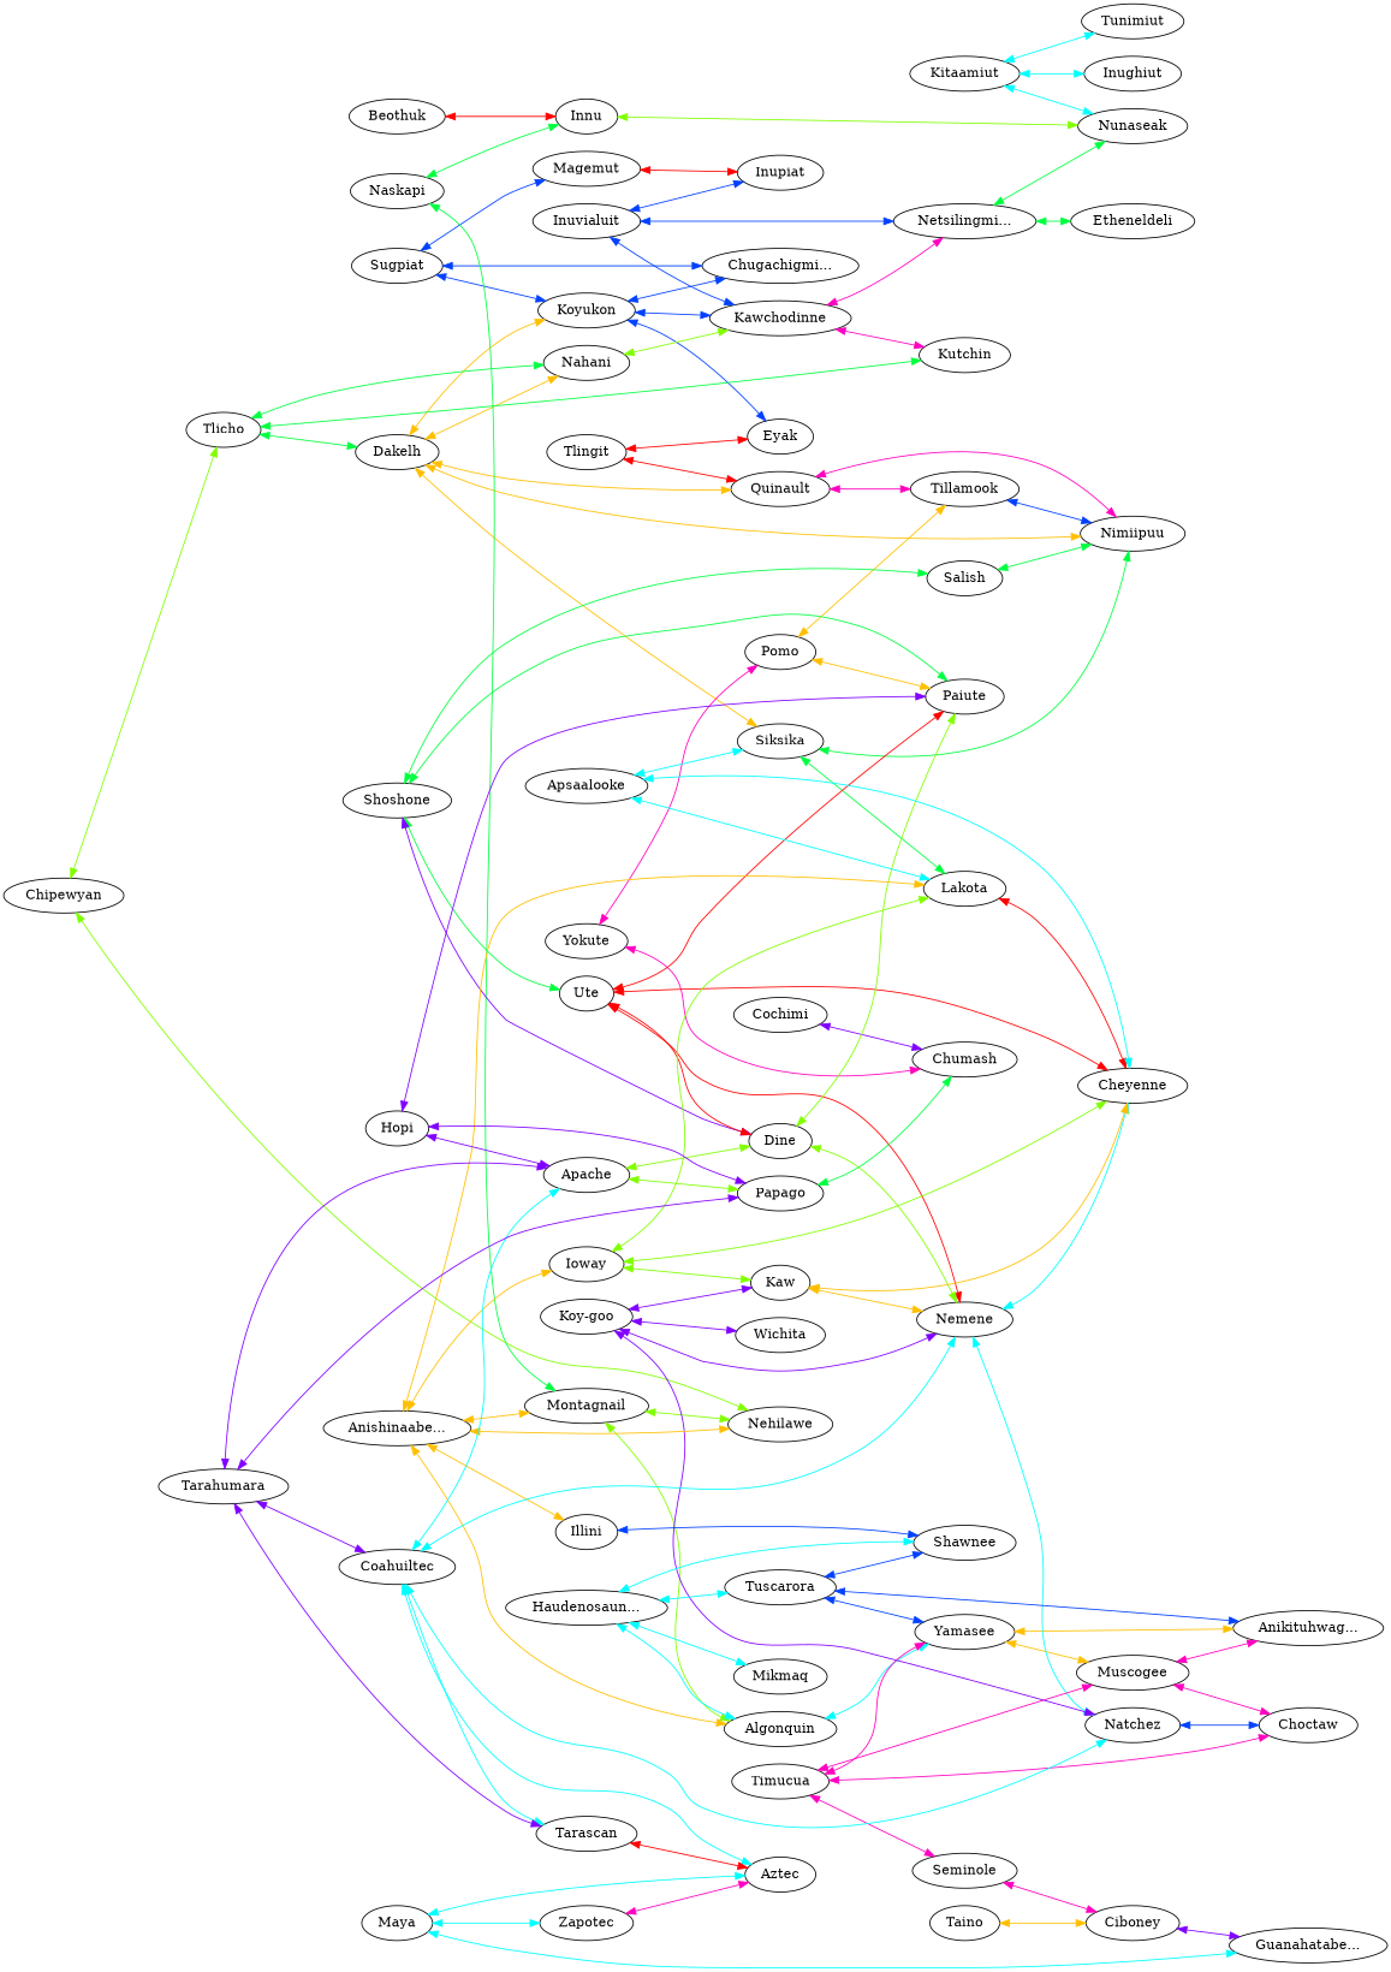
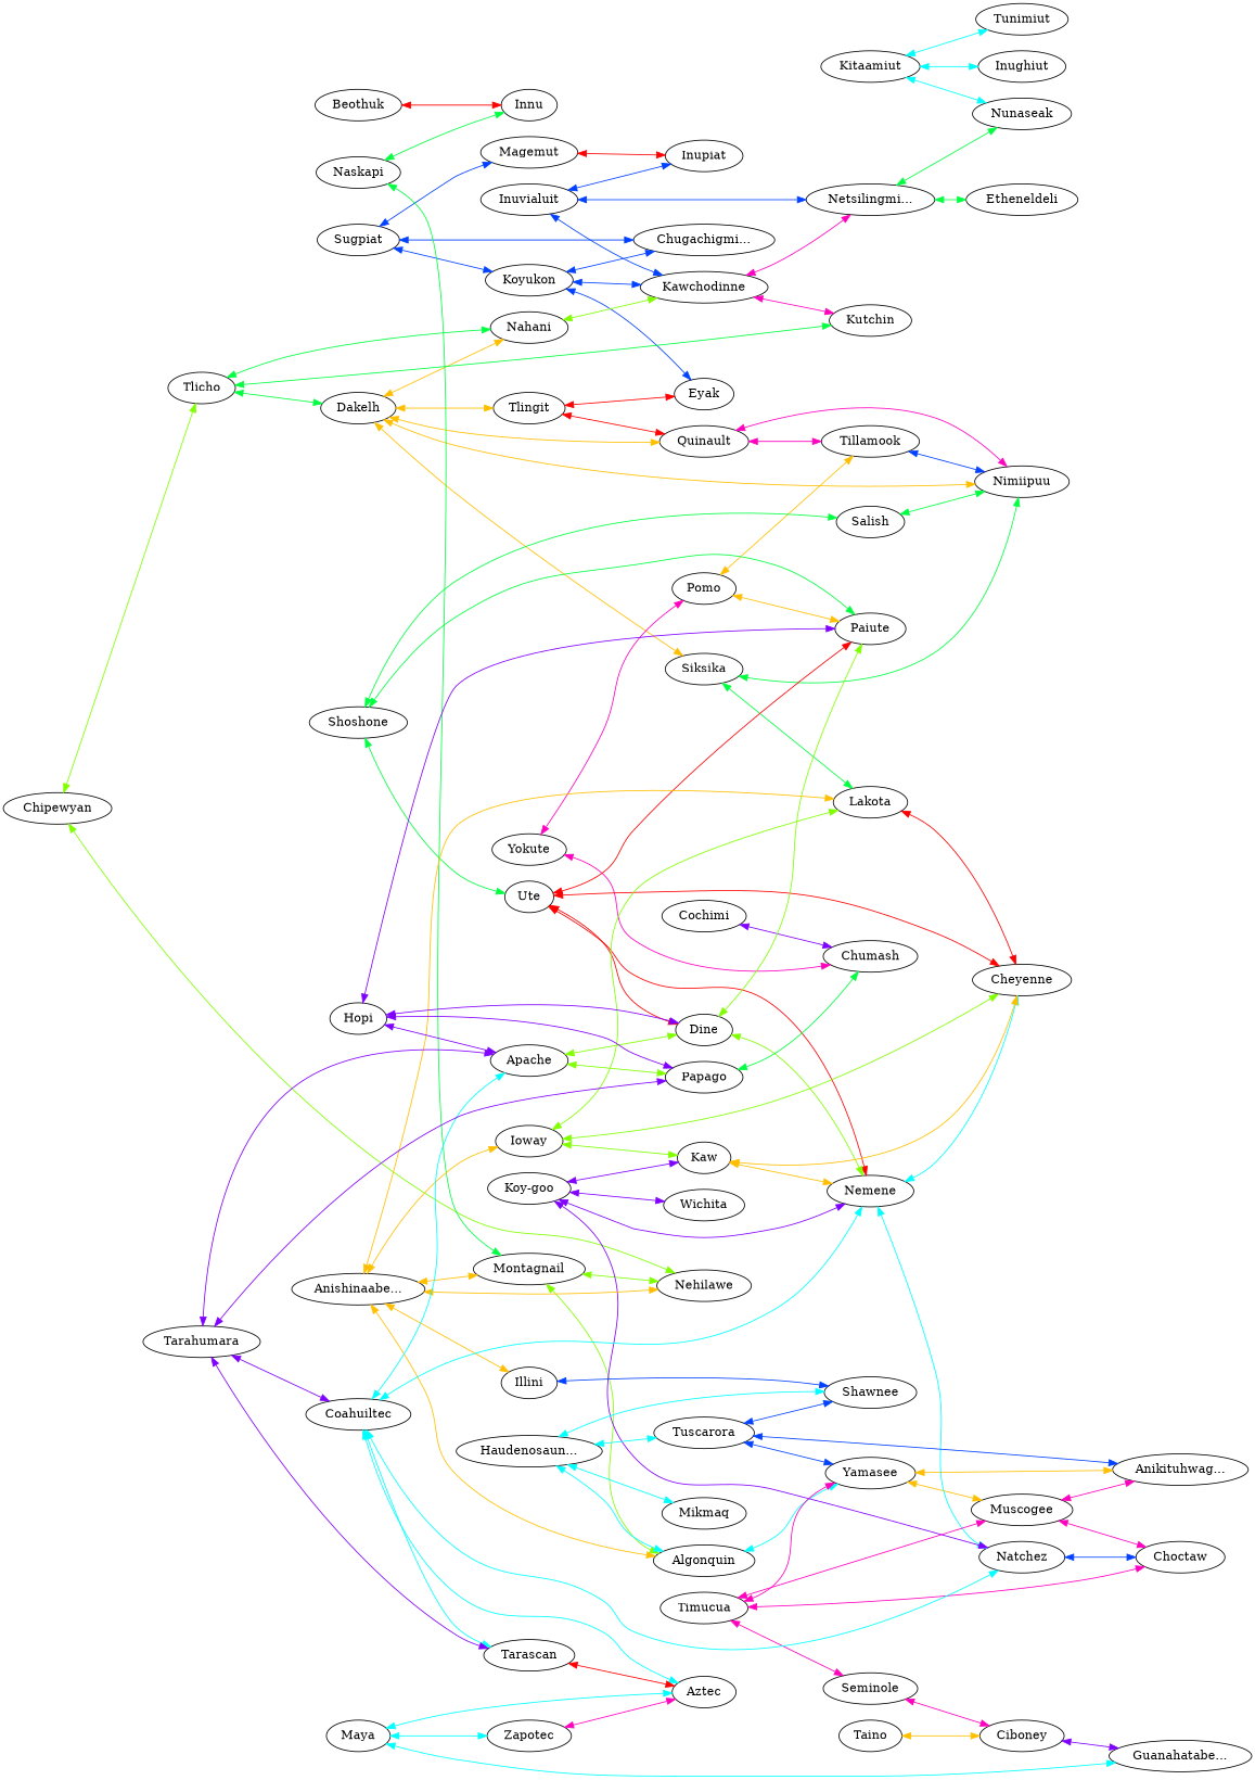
  graph {
    fontname="DejaVu Serif"
    rankdir=LR
    node [fontname="DejaVu Serif"]
    edge [color="0.5,1,1" dir=both fontname="DejaVu Serif"]
    n1 [label=Inughiut]
    n2 [label=Kitaamiut]
    n3 [label=Tunimiut]
    n4 [label=Nunaseak]
    n5 [label="Chugachigmi..."]
    n6 [label=Eyak]
    n7 [label=Sugpiat]
    n8 [label=Magemut]
    n9 [label=Koyukon]
    n10 [label=Inupiat]
    n11 [label=Kawchodinne]
    n12 [label=Inuvialuit]
    n13 [label="Netsilingmi..."]
    n14 [label=Etheneldeli]
    n15 [label=Kutchin]
    n16 [label=Nahani]
    n17 [label=Dakelh]
    n18 [label=Tlingit]
    n19 [label=Quinault]
    n20 [label=Nimiipuu]
    n21 [label=Siksika]
    n22 [label=Tillamook]
    n23 [label=Lakota]
    n24 [label=Tlicho]
    n25 [label=Chipewyan]
    n26 [label=Nehilawe]
    n27 [label=Innu]
    n28 [label=Naskapi]
    n29 [label=Montagnail]
    n30 [label=Algonquin]
    n31 [label=Beothuk]
    n32 [label=Yamasee]
    n33 [label=Salish]
    n34 [label=Pomo]
    n35 [label=Paiute]
    n36 [label=Yokute]
    n37 [label=Chumash]
    n38 [label=Cochimi]
    n39 [label=Shoshone]
    n40 [label=Ute]
    n41 [label=Cheyenne]
    n42 [label=Nemene]
    n43 [label=Dine]
    n44 [label=Natchez]
-   n45 [label=Apsaalooke]
    n46 [label=Ioway]
    n47 [label=Kaw]
    n48 [label="Koy-goo"]
    n49 [label=Wichita]
    n50 [label=Choctaw]
    n51 [label="Anishinaabe..."]
    n52 [label=Illini]
    n53 [label=Shawnee]
    n54 [label=Mikmaq]
    n55 [label="Haudenosaun..."]
    n56 [label=Tuscarora]
    n57 [label="Anikituhwag..."]
    n58 [label=Muscogee]
    n59 [label=Timucua]
    n60 [label=Seminole]
    n61 [label=Ciboney]
    n62 [label="Guanahatabe..."]
    n63 [label=Coahuiltec]
    n64 [label=Apache]
    n65 [label=Tarascan]
    n66 [label=Aztec]
    n67 [label=Papago]
    n68 [label=Hopi]
    n69 [label=Tarahumara]
    n70 [label=Zapotec]
    n71 [label=Maya]
    n72 [label=Taino]
    n2 -- n1
    n2 -- n3
    n2 -- n4
    n7 -- n5 [color="0.625,1,1"]
    n7 -- n8 [color="0.625,1,1"]
    n7 -- n9 [color="0.625,1,1"]
    n8 -- n10 [color="1,1,1"]
    n9 -- n5 [color="0.625,1,1"]
    n9 -- n6 [color="0.625,1,1"]
    n9 -- n11 [color="0.625,1,1"]
    n11 -- n13 [color="0.875,1,1"]
    n11 -- n15 [color="0.875,1,1"]
    n12 -- n10 [color="0.625,1,1"]
    n12 -- n11 [color="0.625,1,1"]
    n12 -- n13 [color="0.625,1,1"]
    n13 -- n4 [color="0.375,1,1"]
    n13 -- n14 [color="0.375,1,1"]
    n16 -- n11 [color="0.25,1,1"]
    n17 -- n16 [color="0.125,1,1"]
-   n17 -- n9 [color="0.125,1,1"]
+   n17 -- n18 [color="0.125,1,1"]
    n17 -- n19 [color="0.125,1,1"]
    n17 -- n20 [color="0.125,1,1"]
    n17 -- n21 [color="0.125,1,1"]
    n18 -- n6 [color="1,1,1"]
    n18 -- n19 [color="1,1,1"]
    n19 -- n20 [color="0.875,1,1"]
    n19 -- n22 [color="0.875,1,1"]
    n21 -- n20 [color="0.375,1,1"]
    n21 -- n23 [color="0.375,1,1"]
    n22 -- n20 [color="0.625,1,1"]
    n23 -- n41 [color="1,1,1"]
    n24 -- n15 [color="0.375,1,1"]
    n24 -- n16 [color="0.375,1,1"]
    n24 -- n17 [color="0.375,1,1"]
    n25 -- n24 [color="0.25,1,1"]
    n25 -- n26 [color="0.25,1,1"]
-   n27 -- n4 [color="0.25,1,1"]
    n28 -- n27 [color="0.375,1,1"]
    n28 -- n29 [color="0.375,1,1"]
    n29 -- n26 [color="0.25,1,1"]
    n29 -- n30 [color="0.25,1,1"]
    n30 -- n32
    n31 -- n27 [color="1,1,1"]
    n32 -- n57 [color="0.125,1,1"]
    n32 -- n58 [color="0.125,1,1"]
    n33 -- n20 [color="0.375,1,1"]
    n34 -- n22 [color="0.125,1,1"]
    n34 -- n35 [color="0.125,1,1"]
    n36 -- n34 [color="0.875,1,1"]
    n36 -- n37 [color="0.875,1,1"]
    n38 -- n37 [color="0.75,1,1"]
    n39 -- n33 [color="0.375,1,1"]
    n39 -- n35 [color="0.375,1,1"]
    n39 -- n40 [color="0.375,1,1"]
    n40 -- n35 [color="1,1,1"]
    n40 -- n41 [color="1,1,1"]
    n40 -- n42 [color="1,1,1"]
    n40 -- n43 [color="1,1,1"]
    n42 -- n41
    n42 -- n44
    n43 -- n35 [color="0.25,1,1"]
    n43 -- n42 [color="0.25,1,1"]
    n44 -- n50 [color="0.625,1,1"]
-   n45 -- n21
-   n45 -- n23
-   n45 -- n41
    n46 -- n23 [color="0.25,1,1"]
    n46 -- n41 [color="0.25,1,1"]
    n46 -- n47 [color="0.25,1,1"]
    n47 -- n41 [color="0.125,1,1"]
    n47 -- n42 [color="0.125,1,1"]
    n48 -- n42 [color="0.75,1,1"]
    n48 -- n44 [color="0.75,1,1"]
    n48 -- n47 [color="0.75,1,1"]
    n48 -- n49 [color="0.75,1,1"]
    n51 -- n23 [color="0.125,1,1"]
    n51 -- n26 [color="0.125,1,1"]
    n51 -- n29 [color="0.125,1,1"]
    n51 -- n30 [color="0.125,1,1"]
    n51 -- n46 [color="0.125,1,1"]
    n51 -- n52 [color="0.125,1,1"]
    n52 -- n53 [color="0.625,1,1"]
    n55 -- n30
    n55 -- n53
    n55 -- n54
    n55 -- n56
    n56 -- n32 [color="0.625,1,1"]
    n56 -- n53 [color="0.625,1,1"]
    n56 -- n57 [color="0.625,1,1"]
    n58 -- n50 [color="0.875,1,1"]
    n58 -- n57 [color="0.875,1,1"]
    n59 -- n32 [color="0.875,1,1"]
    n59 -- n50 [color="0.875,1,1"]
    n59 -- n58 [color="0.875,1,1"]
    n59 -- n60 [color="0.875,1,1"]
    n60 -- n61 [color="0.875,1,1"]
    n61 -- n62 [color="0.75,1,1"]
    n63 -- n42
    n63 -- n44
    n63 -- n64
    n63 -- n65
    n63 -- n66
    n64 -- n43 [color="0.25,1,1"]
    n64 -- n67 [color="0.25,1,1"]
    n65 -- n66 [color="1,1,1"]
    n67 -- n37 [color="0.375,1,1"]
    n68 -- n35 [color="0.75,1,1"]
-   n39 -- n43 [color="0.75,1,1"]
+   n68 -- n43 [color="0.75,1,1"]
    n68 -- n64 [color="0.75,1,1"]
    n68 -- n67 [color="0.75,1,1"]
    n69 -- n63 [color="0.75,1,1"]
    n69 -- n64 [color="0.75,1,1"]
    n69 -- n65 [color="0.75,1,1"]
    n69 -- n67 [color="0.75,1,1"]
    n70 -- n66 [color="0.875,1,1"]
    n71 -- n62
    n71 -- n66
    n71 -- n70
    n72 -- n61 [color="0.125,1,1"]
  }
